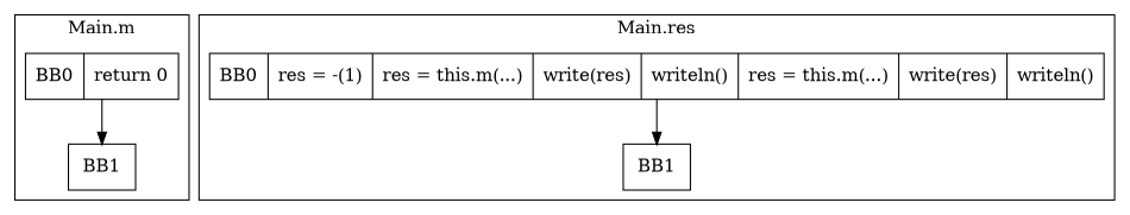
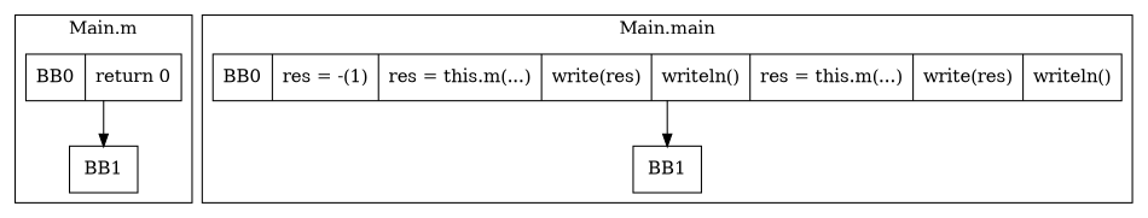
  digraph {
    rankdir=TB
    node [shape=record]
    n1 [label="BB0|return 0"]
    n2 [label=BB1]
    n3 [label="BB0|res = -(1)|res = this.m(...)|write(res)|writeln()|res = this.m(...)|write(res)|writeln()"]
    n4 [label=BB1]
    subgraph cluster_1 {
      label="Main.m"
      n1
      n2
    }
    subgraph cluster_2 {
-     label="Main.res"
+     label="Main.main"
      n3
      n4
    }
    n1 -> n2
    n3 -> n4
  }
